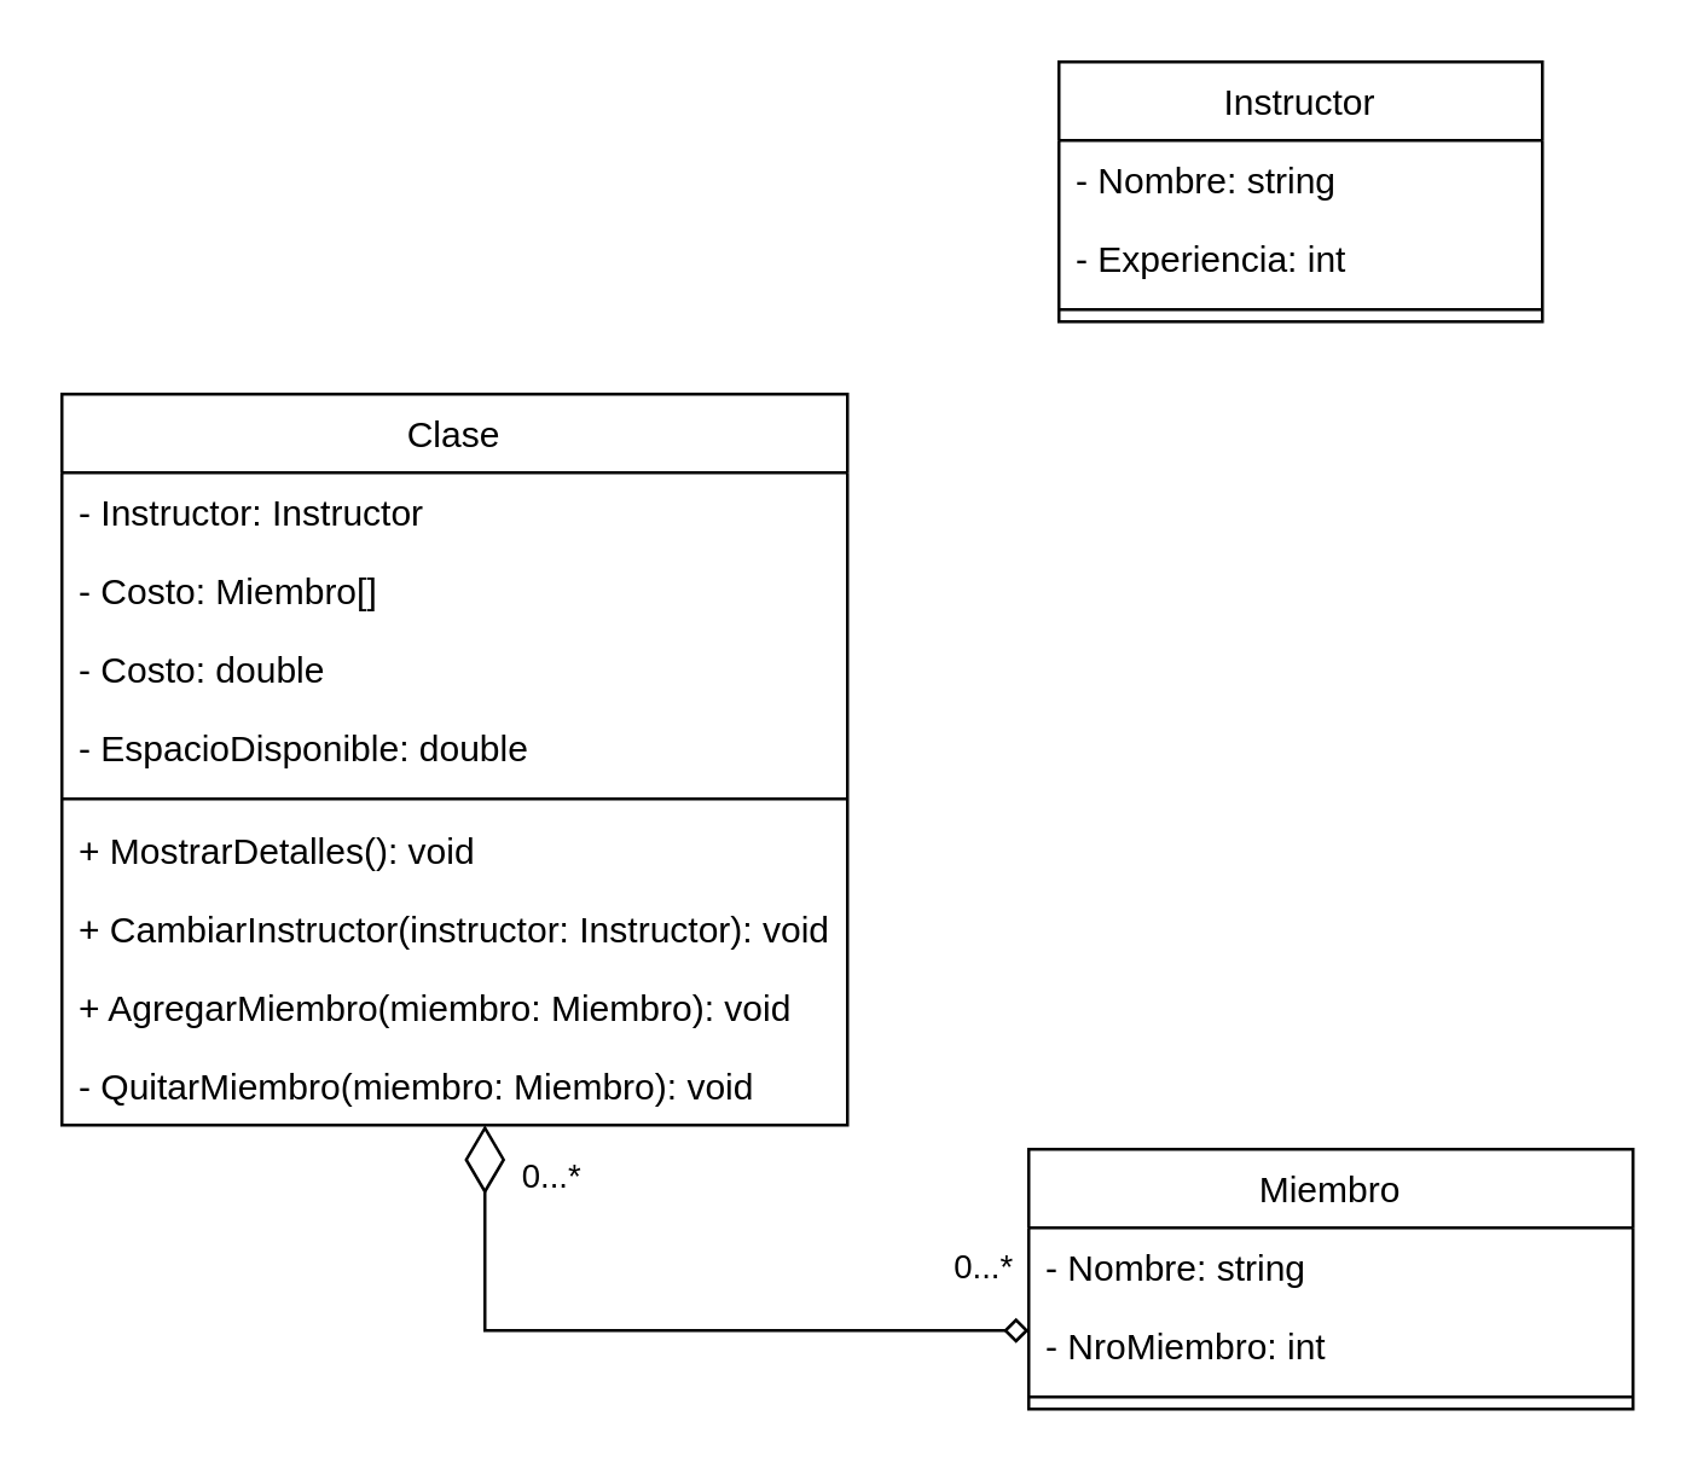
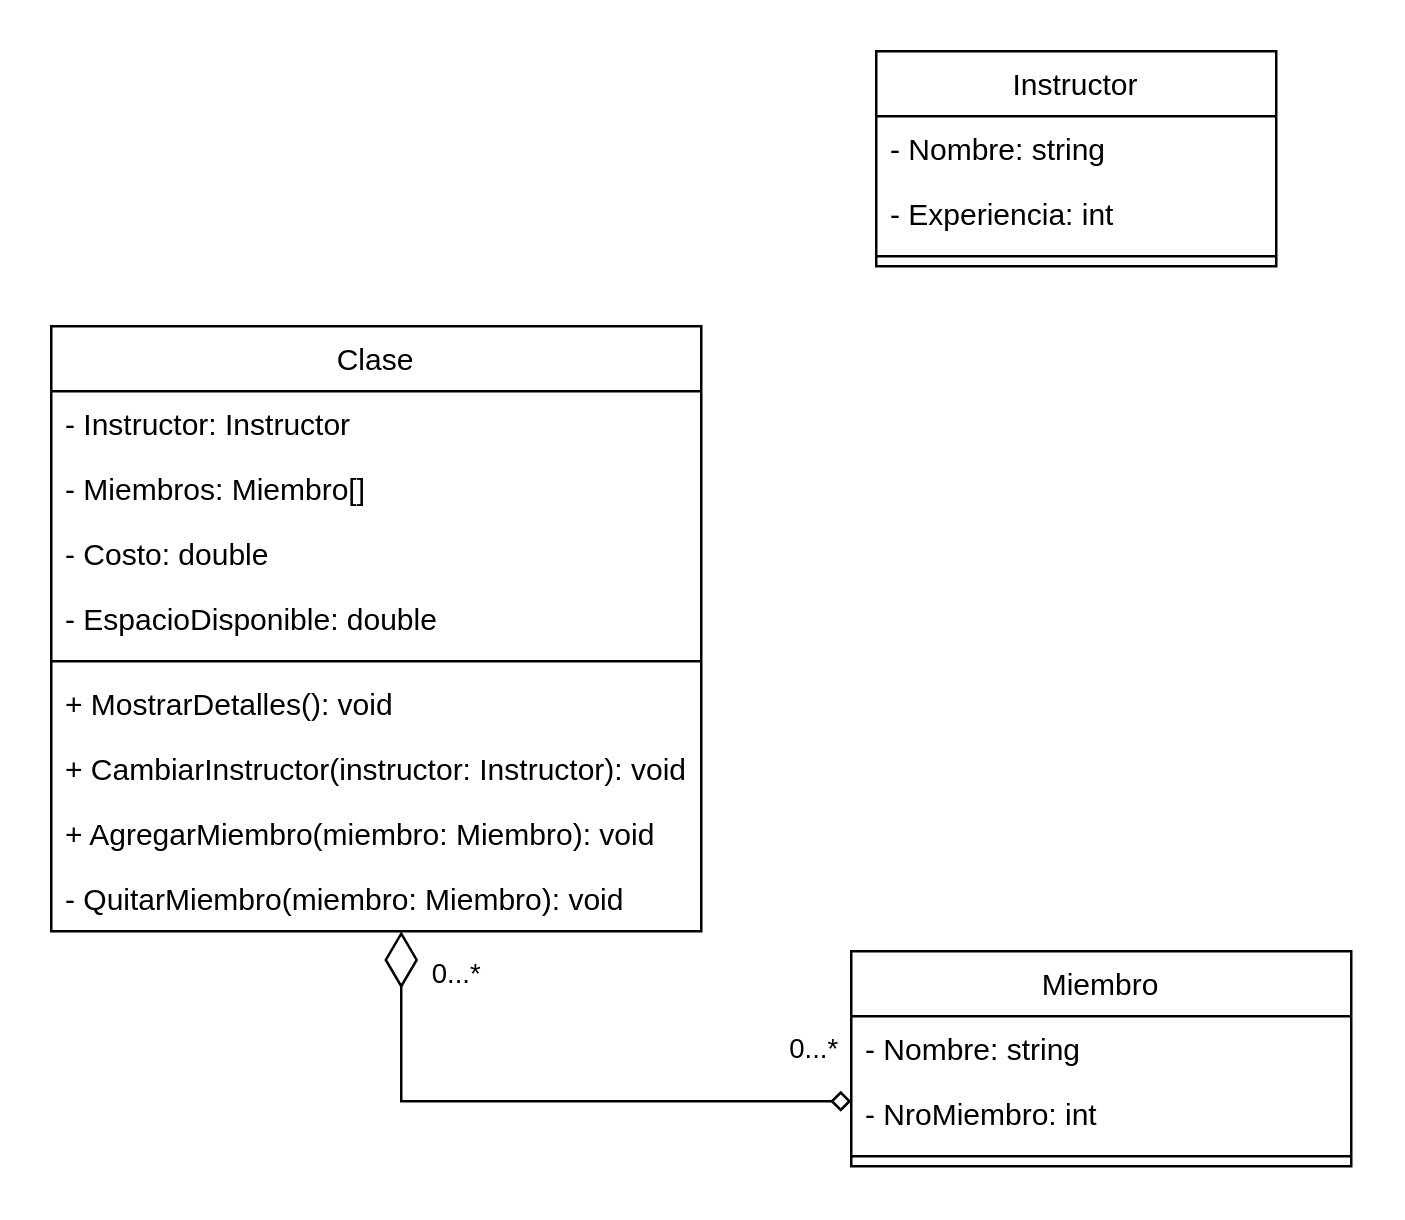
  <mxCell id="0" />
  <mxCell id="1" parent="0" />
  <mxCell id="2" value="Miembro" style="swimlane;fontStyle=0;align=center;verticalAlign=top;childLayout=stackLayout;horizontal=1;startSize=26;horizontalStack=0;resizeParent=1;resizeLast=0;collapsible=1;marginBottom=0;rounded=0;shadow=0;strokeWidth=1;" parent="1" vertex="1"><mxGeometry x="340" y="380" width="200" height="86" as="geometry"><mxRectangle x="340" y="380" width="170" height="26" as="alternateBounds" /></mxGeometry></mxCell>
  <mxCell id="3" value="- Nombre: string" style="text;align=left;verticalAlign=top;spacingLeft=4;spacingRight=4;overflow=hidden;rotatable=0;points=[[0,0.5],[1,0.5]];portConstraint=eastwest;" parent="2" vertex="1"><mxGeometry y="26" width="200" height="26" as="geometry" /></mxCell>
  <mxCell id="4" value="- NroMiembro: int" style="text;align=left;verticalAlign=top;spacingLeft=4;spacingRight=4;overflow=hidden;rotatable=0;points=[[0,0.5],[1,0.5]];portConstraint=eastwest;" vertex="1" parent="2"><mxGeometry y="52" width="200" height="26" as="geometry" /></mxCell>
  <mxCell id="5" value="" style="line;html=1;strokeWidth=1;align=left;verticalAlign=middle;spacingTop=-1;spacingLeft=3;spacingRight=3;rotatable=0;labelPosition=right;points=[];portConstraint=eastwest;" parent="2" vertex="1"><mxGeometry y="78" width="200" height="8" as="geometry" /></mxCell>
  <mxCell id="6" style="edgeStyle=orthogonalEdgeStyle;rounded=0;orthogonalLoop=1;jettySize=auto;html=1;endArrow=diamond;endFill=0;startArrow=diamondThin;startFill=0;startSize=20;" edge="1" parent="1" source="9" target="2"><mxGeometry relative="1" as="geometry"><mxPoint x="120" y="284" as="sourcePoint" /><mxPoint x="280" y="325" as="targetPoint" /><Array as="points"><mxPoint x="160" y="440" /></Array></mxGeometry></mxCell>
  <mxCell id="7" value="0...*" style="edgeLabel;html=1;align=center;verticalAlign=middle;resizable=0;points=[];" vertex="1" connectable="0" parent="6"><mxGeometry x="-0.872" y="1" relative="1" as="geometry"><mxPoint x="20" as="offset" /></mxGeometry></mxCell>
  <mxCell id="8" value="0...*" style="edgeLabel;html=1;align=center;verticalAlign=middle;resizable=0;points=[];" vertex="1" connectable="0" parent="6"><mxGeometry x="0.872" y="2" relative="1" as="geometry"><mxPoint y="-20" as="offset" /></mxGeometry></mxCell>
  <mxCell id="9" value="Clase" style="swimlane;fontStyle=0;align=center;verticalAlign=top;childLayout=stackLayout;horizontal=1;startSize=26;horizontalStack=0;resizeParent=1;resizeLast=0;collapsible=1;marginBottom=0;rounded=0;shadow=0;strokeWidth=1;" vertex="1" parent="1"><mxGeometry x="20" y="130" width="260" height="242" as="geometry"><mxRectangle x="340" y="380" width="170" height="26" as="alternateBounds" /></mxGeometry></mxCell>
  <mxCell id="10" value="- Instructor: Instructor" style="text;align=left;verticalAlign=top;spacingLeft=4;spacingRight=4;overflow=hidden;rotatable=0;points=[[0,0.5],[1,0.5]];portConstraint=eastwest;" vertex="1" parent="9"><mxGeometry y="26" width="260" height="26" as="geometry" /></mxCell>
- <mxCell id="11" value="- Costo: Miembro[]" style="text;align=left;verticalAlign=top;spacingLeft=4;spacingRight=4;overflow=hidden;rotatable=0;points=[[0,0.5],[1,0.5]];portConstraint=eastwest;" vertex="1" parent="9"><mxGeometry y="52" width="260" height="26" as="geometry" /></mxCell>
+ <mxCell id="11" value="- Miembros: Miembro[]" style="text;align=left;verticalAlign=top;spacingLeft=4;spacingRight=4;overflow=hidden;rotatable=0;points=[[0,0.5],[1,0.5]];portConstraint=eastwest;" vertex="1" parent="9"><mxGeometry y="52" width="260" height="26" as="geometry" /></mxCell>
  <mxCell id="12" value="- Costo: double" style="text;align=left;verticalAlign=top;spacingLeft=4;spacingRight=4;overflow=hidden;rotatable=0;points=[[0,0.5],[1,0.5]];portConstraint=eastwest;" vertex="1" parent="9"><mxGeometry y="78" width="260" height="26" as="geometry" /></mxCell>
  <mxCell id="13" value="- EspacioDisponible: double" style="text;align=left;verticalAlign=top;spacingLeft=4;spacingRight=4;overflow=hidden;rotatable=0;points=[[0,0.5],[1,0.5]];portConstraint=eastwest;" vertex="1" parent="9"><mxGeometry y="104" width="260" height="26" as="geometry" /></mxCell>
  <mxCell id="14" value="" style="line;html=1;strokeWidth=1;align=left;verticalAlign=middle;spacingTop=-1;spacingLeft=3;spacingRight=3;rotatable=0;labelPosition=right;points=[];portConstraint=eastwest;" vertex="1" parent="9"><mxGeometry y="130" width="260" height="8" as="geometry" /></mxCell>
  <mxCell id="15" value="+ MostrarDetalles(): void" style="text;align=left;verticalAlign=top;spacingLeft=4;spacingRight=4;overflow=hidden;rotatable=0;points=[[0,0.5],[1,0.5]];portConstraint=eastwest;" vertex="1" parent="9"><mxGeometry y="138" width="260" height="26" as="geometry" /></mxCell>
  <mxCell id="16" value="+ CambiarInstructor(instructor: Instructor): void" style="text;align=left;verticalAlign=top;spacingLeft=4;spacingRight=4;overflow=hidden;rotatable=0;points=[[0,0.5],[1,0.5]];portConstraint=eastwest;" vertex="1" parent="9"><mxGeometry y="164" width="260" height="26" as="geometry" /></mxCell>
  <mxCell id="17" value="+ AgregarMiembro(miembro: Miembro): void" style="text;align=left;verticalAlign=top;spacingLeft=4;spacingRight=4;overflow=hidden;rotatable=0;points=[[0,0.5],[1,0.5]];portConstraint=eastwest;" vertex="1" parent="9"><mxGeometry y="190" width="260" height="26" as="geometry" /></mxCell>
  <mxCell id="18" value="- QuitarMiembro(miembro: Miembro): void" style="text;align=left;verticalAlign=top;spacingLeft=4;spacingRight=4;overflow=hidden;rotatable=0;points=[[0,0.5],[1,0.5]];portConstraint=eastwest;" vertex="1" parent="9"><mxGeometry y="216" width="260" height="26" as="geometry" /></mxCell>
  <mxCell id="19" value="Instructor" style="swimlane;fontStyle=0;align=center;verticalAlign=top;childLayout=stackLayout;horizontal=1;startSize=26;horizontalStack=0;resizeParent=1;resizeLast=0;collapsible=1;marginBottom=0;rounded=0;shadow=0;strokeWidth=1;" vertex="1" parent="1"><mxGeometry x="350" y="20" width="160" height="86" as="geometry"><mxRectangle x="340" y="380" width="170" height="26" as="alternateBounds" /></mxGeometry></mxCell>
  <mxCell id="20" value="- Nombre: string" style="text;align=left;verticalAlign=top;spacingLeft=4;spacingRight=4;overflow=hidden;rotatable=0;points=[[0,0.5],[1,0.5]];portConstraint=eastwest;" vertex="1" parent="19"><mxGeometry y="26" width="160" height="26" as="geometry" /></mxCell>
  <mxCell id="21" value="- Experiencia: int" style="text;align=left;verticalAlign=top;spacingLeft=4;spacingRight=4;overflow=hidden;rotatable=0;points=[[0,0.5],[1,0.5]];portConstraint=eastwest;" vertex="1" parent="19"><mxGeometry y="52" width="160" height="26" as="geometry" /></mxCell>
  <mxCell id="22" value="" style="line;html=1;strokeWidth=1;align=left;verticalAlign=middle;spacingTop=-1;spacingLeft=3;spacingRight=3;rotatable=0;labelPosition=right;points=[];portConstraint=eastwest;" vertex="1" parent="19"><mxGeometry y="78" width="160" height="8" as="geometry" /></mxCell>
